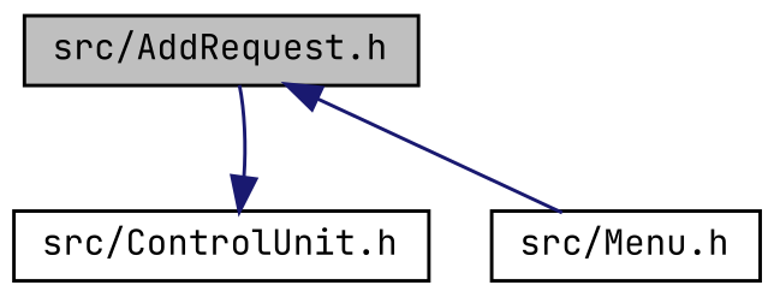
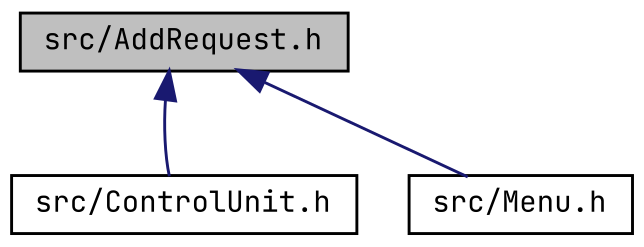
  digraph {
    fontname="JetBrains Mono"
    node [color=black fillcolor=white fontname="JetBrains Mono" fontsize=10 shape=record style=filled]
    edge [color=midnightblue dir=back fontname="JetBrains Mono" fontsize=10 labelfontname=Helvetica labelfontsize=10 style=solid]
    n1 [fillcolor=grey75 fontcolor=black height=0.2 label="src/AddRequest.h" width=0.4]
    n2 [height=0.2 label="src/ControlUnit.h" width=0.4]
    n3 [height=0.2 label="src/Menu.h" width=0.4]
-   n2 -> n1
+   n1 -> n2
    n1 -> n3
  }
